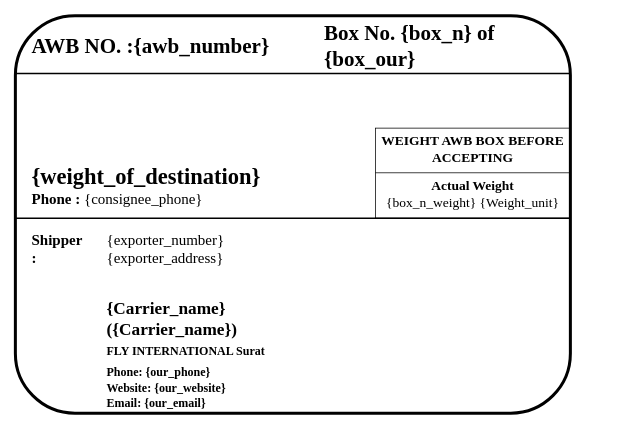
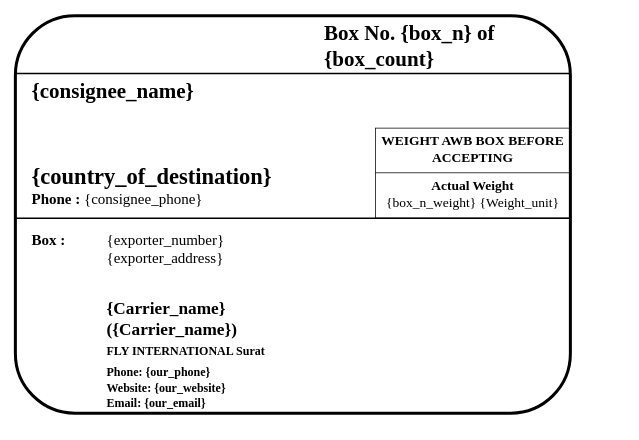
  <mxCell id="0" />
  <mxCell id="1" parent="0" />
  <mxCell id="2" value="" style="rounded=1;whiteSpace=wrap;html=1;glass=0;shadow=0;rotation=0;strokeWidth=4;spacing=3;fontFamily=Verdana;fillColor=none;" parent="1" vertex="1"><mxGeometry x="20" y="20" width="740" height="530" as="geometry" /></mxCell>
- <mxCell id="3" value="AWB NO. :{awb_number}" style="text;html=1;strokeColor=none;fillColor=none;align=left;verticalAlign=middle;whiteSpace=wrap;rounded=0;fontFamily=Verdana;fontStyle=1;horizontal=1;fontSize=28;" parent="1" vertex="1"><mxGeometry x="40" y="30" width="380" height="60" as="geometry" /></mxCell>
  <mxCell id="4" value="" style="endArrow=none;html=1;rounded=0;fontFamily=Verdana;fontSize=38;startSize=0;horizontal=1;endSize=120;strokeWidth=2;" parent="1" edge="1"><mxGeometry width="50" height="50" relative="1" as="geometry"><mxPoint x="20" y="97" as="sourcePoint" /><mxPoint x="760" y="97" as="targetPoint" /></mxGeometry></mxCell>
- <mxCell id="5" value="Box No. {box_n} of {box_our}" style="text;html=1;strokeColor=none;fillColor=none;align=left;verticalAlign=middle;whiteSpace=wrap;rounded=0;fontFamily=Verdana;fontStyle=1;horizontal=1;fontSize=28;" parent="1" vertex="1"><mxGeometry x="430" y="30" width="320" height="60" as="geometry" /></mxCell>
+ <mxCell id="5" value="Box No. {box_n} of {box_count}" style="text;html=1;strokeColor=none;fillColor=none;align=left;verticalAlign=middle;whiteSpace=wrap;rounded=0;fontFamily=Verdana;fontStyle=1;horizontal=1;fontSize=28;" parent="1" vertex="1"><mxGeometry x="430" y="30" width="320" height="60" as="geometry" /></mxCell>
+ <mxCell id="6" value="{consignee_name}" style="text;html=1;strokeColor=none;fillColor=none;align=left;verticalAlign=middle;whiteSpace=wrap;rounded=0;fontFamily=Verdana;fontStyle=1;horizontal=1;fontSize=28;" vertex="1" parent="1"><mxGeometry x="40" y="100" width="700" height="40" as="geometry" /></mxCell>
  <mxCell id="7" value="" style="endArrow=none;html=1;rounded=0;fontFamily=Verdana;fontSize=38;startSize=0;horizontal=1;endSize=120;strokeWidth=2;" edge="1" parent="1"><mxGeometry width="50" height="50" relative="1" as="geometry"><mxPoint x="20" y="290" as="sourcePoint" /><mxPoint x="760" y="290" as="targetPoint" /></mxGeometry></mxCell>
  <mxCell id="8" value="" style="rounded=0;whiteSpace=wrap;html=1;shadow=0;glass=0;strokeWidth=1;fontFamily=Verdana;fontSize=20;fillColor=none;" vertex="1" parent="1"><mxGeometry x="500" y="170" width="260" height="120" as="geometry" /></mxCell>
  <mxCell id="9" value="" style="endArrow=none;html=1;rounded=0;fontFamily=Verdana;fontSize=38;startSize=0;horizontal=1;endSize=120;strokeWidth=1;" edge="1" parent="1"><mxGeometry width="50" height="50" relative="1" as="geometry"><mxPoint x="500" y="229.52" as="sourcePoint" /><mxPoint x="760" y="229.52" as="targetPoint" /></mxGeometry></mxCell>
  <mxCell id="10" value="&lt;b style=&quot;font-size: 18px;&quot;&gt;WEIGHT AWB BOX BEFORE ACCEPTING&lt;/b&gt;" style="text;html=1;strokeColor=none;fillColor=none;align=center;verticalAlign=top;rounded=0;fontFamily=Verdana;fontStyle=0;horizontal=1;fontSize=18;textDirection=ltr;whiteSpace=wrap;" vertex="1" parent="1"><mxGeometry x="500" y="170" width="260" height="60" as="geometry" /></mxCell>
  <mxCell id="11" value="&lt;span style=&quot;font-size: 18px;&quot;&gt;&lt;b&gt;Actual Weight&lt;/b&gt;&lt;br&gt;{box_n_weight} {Weight_unit}&lt;br&gt;&lt;/span&gt;" style="text;html=1;strokeColor=none;fillColor=none;align=center;verticalAlign=top;rounded=0;fontFamily=Verdana;fontStyle=0;horizontal=1;fontSize=18;textDirection=ltr;whiteSpace=wrap;" vertex="1" parent="1"><mxGeometry x="500" y="230" width="260" height="60" as="geometry" /></mxCell>
- <mxCell id="12" value="&lt;b&gt;Shipper :&lt;span style=&quot;white-space: pre;&quot;&gt;&#09;&lt;/span&gt;&lt;/b&gt;" style="text;html=1;strokeColor=none;fillColor=none;align=left;verticalAlign=top;rounded=0;fontFamily=Verdana;fontStyle=0;horizontal=1;fontSize=20;textDirection=ltr;whiteSpace=wrap;" vertex="1" parent="1"><mxGeometry x="40" y="300" width="120" height="90" as="geometry" /></mxCell>
+ <mxCell id="12" value="&lt;b&gt;Box :&lt;span style=&quot;white-space: pre;&quot;&gt;&#09;&lt;/span&gt;&lt;/b&gt;" style="text;html=1;strokeColor=none;fillColor=none;align=left;verticalAlign=top;rounded=0;fontFamily=Verdana;fontStyle=0;horizontal=1;fontSize=20;textDirection=ltr;whiteSpace=wrap;" vertex="1" parent="1"><mxGeometry x="40" y="300" width="120" height="90" as="geometry" /></mxCell>
  <mxCell id="13" value="&lt;font style=&quot;font-size: 23px;&quot;&gt;&lt;b style=&quot;&quot;&gt;{Carrier_name}&lt;br style=&quot;&quot;&gt;(&lt;/b&gt;&lt;b style=&quot;border-color: var(--border-color);&quot;&gt;{Carrier_name}&lt;/b&gt;&lt;/font&gt;&lt;b style=&quot;font-size: 23px;&quot;&gt;&lt;font style=&quot;font-size: 23px;&quot;&gt;&lt;font style=&quot;font-size: 23px;&quot;&gt;)&lt;/font&gt;&lt;br style=&quot;font-size: 16px;&quot;&gt;&lt;/font&gt;&lt;font style=&quot;font-size: 16px;&quot;&gt;FLY INTERNATIONAL Surat&lt;br style=&quot;font-size: 16px;&quot;&gt;Phone: {our_phone}&lt;br style=&quot;font-size: 16px;&quot;&gt;&lt;/font&gt;&lt;/b&gt;&lt;font style=&quot;font-size: 16px;&quot;&gt;&lt;b style=&quot;border-color: var(--border-color); font-size: 16px;&quot;&gt;&lt;font style=&quot;border-color: var(--border-color); font-size: 16px;&quot;&gt;Website: {our_website}&lt;br style=&quot;font-size: 16px;&quot;&gt;&lt;/font&gt;&lt;/b&gt;&lt;b style=&quot;border-color: var(--border-color); font-size: 16px;&quot;&gt;&lt;font style=&quot;border-color: var(--border-color); font-size: 16px;&quot;&gt;Email: {our_email}&lt;/font&gt;&lt;/b&gt;&lt;/font&gt;&lt;b style=&quot;font-size: 16px;&quot;&gt;&lt;font style=&quot;font-size: 16px;&quot;&gt;&lt;font style=&quot;font-size: 16px;&quot;&gt;&lt;br style=&quot;font-size: 16px;&quot;&gt;&lt;/font&gt;&lt;br style=&quot;font-size: 16px;&quot;&gt;&lt;/font&gt;&lt;br style=&quot;font-size: 16px;&quot;&gt;&lt;/b&gt;" style="text;html=1;strokeColor=none;fillColor=none;align=left;verticalAlign=top;rounded=0;fontFamily=Verdana;fontStyle=0;horizontal=1;fontSize=16;textDirection=ltr;whiteSpace=wrap;" vertex="1" parent="1"><mxGeometry x="140" y="390" width="690" height="160" as="geometry" /></mxCell>
- <mxCell id="14" value="&lt;b&gt;&lt;font style=&quot;font-size: 30px;&quot;&gt;{weight_of_destination}&lt;/font&gt;&lt;br&gt;Phone :&lt;/b&gt; {consignee_phone}" style="text;html=1;strokeColor=none;fillColor=none;align=left;verticalAlign=top;rounded=0;fontFamily=Verdana;fontStyle=0;horizontal=1;fontSize=20;textDirection=ltr;whiteSpace=wrap;" vertex="1" parent="1"><mxGeometry x="40" y="210" width="460" height="80" as="geometry" /></mxCell>
+ <mxCell id="14" value="&lt;b&gt;&lt;font style=&quot;font-size: 30px;&quot;&gt;{country_of_destination}&lt;/font&gt;&lt;br&gt;Phone :&lt;/b&gt; {consignee_phone}" style="text;html=1;strokeColor=none;fillColor=none;align=left;verticalAlign=top;rounded=0;fontFamily=Verdana;fontStyle=0;horizontal=1;fontSize=20;textDirection=ltr;whiteSpace=wrap;" vertex="1" parent="1"><mxGeometry x="40" y="210" width="460" height="80" as="geometry" /></mxCell>
  <mxCell id="15" value="&lt;span style=&quot;font-size: 20px;&quot;&gt;{exporter_number}&lt;br&gt;{exporter_address}&lt;br style=&quot;font-size: 20px;&quot;&gt;&lt;/span&gt;" style="text;html=1;strokeColor=none;fillColor=none;align=left;verticalAlign=top;rounded=0;fontFamily=Verdana;fontStyle=0;horizontal=1;fontSize=20;textDirection=ltr;whiteSpace=wrap;" vertex="1" parent="1"><mxGeometry x="140" y="300" width="690" height="90" as="geometry" /></mxCell>
